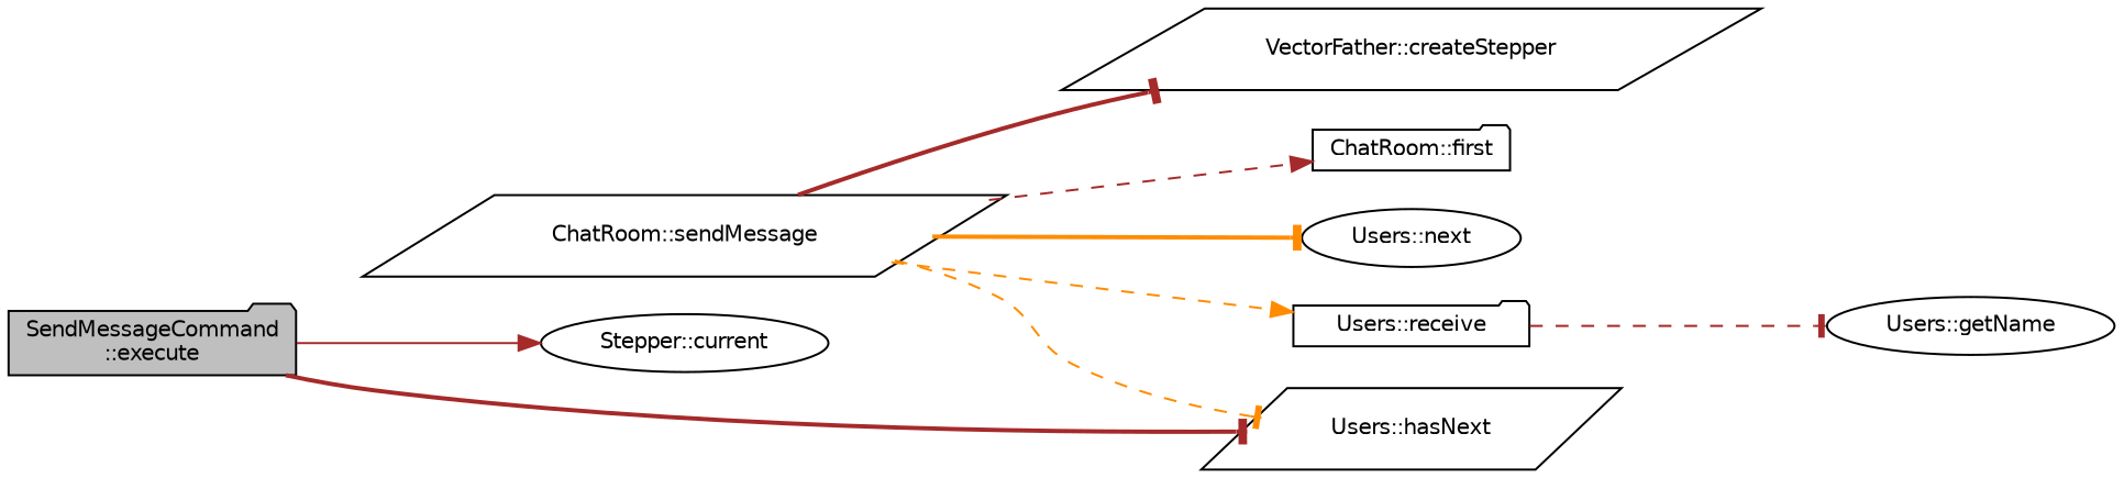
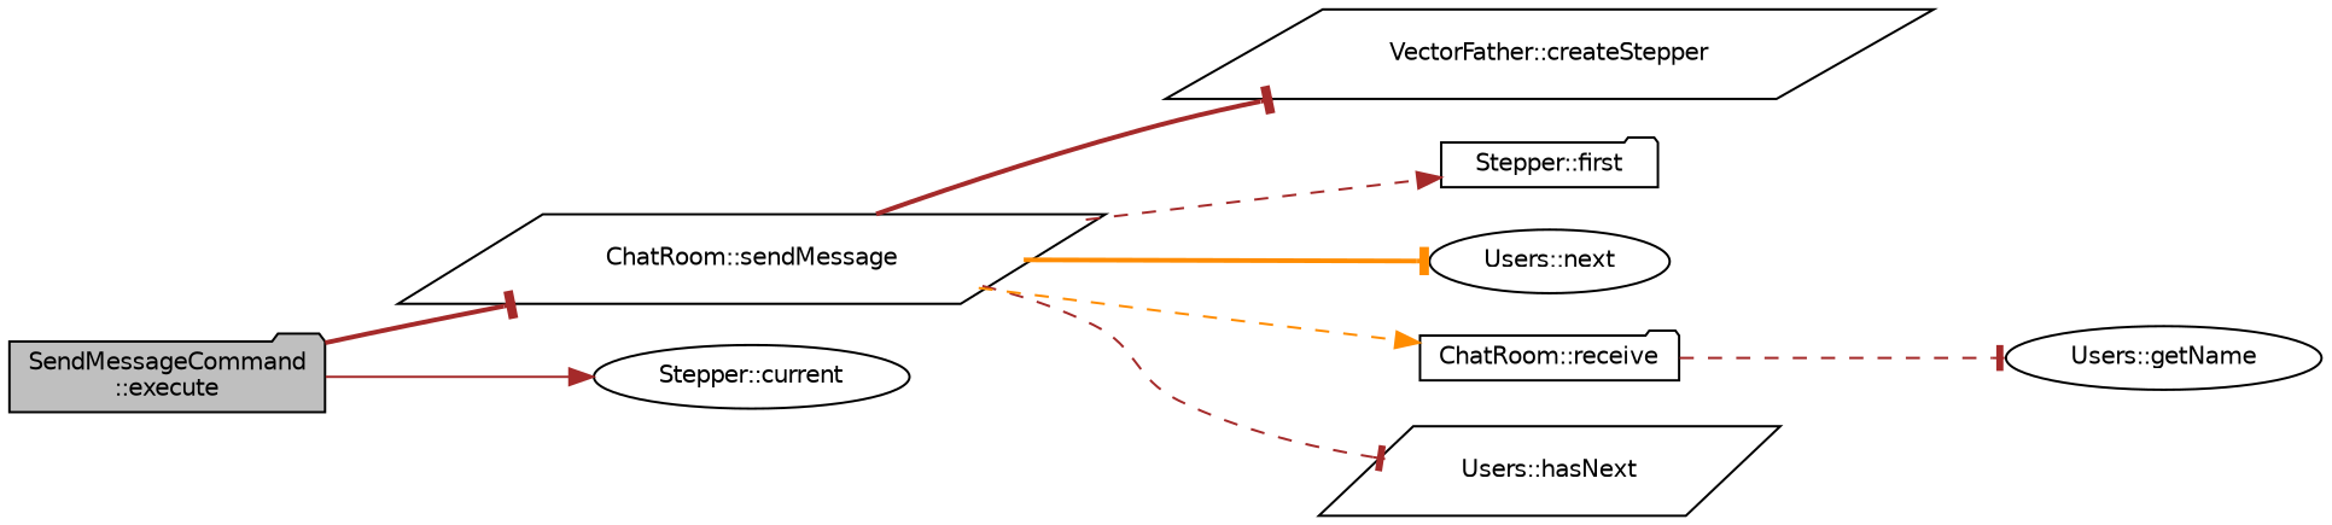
  digraph {
    rankdir=LR
    node [color=black fillcolor=white fontname=Helvetica fontsize=10 shape=folder style=filled]
    edge [arrowhead=tee color=brown fontname=Helvetica fontsize=10 labelfontname=Helvetica labelfontsize=10 style=dashed]
    n1 [fillcolor=grey75 fontcolor=black height=0.2 label="SendMessageCommand\l::execute" width=0.4]
    n2 [height=0.2 label="ChatRoom::sendMessage" shape=parallelogram width=0.4]
    n3 [height=0.2 label="Stepper::current" shape=ellipse width=0.4]
    n4 [height=0.2 label="VectorFather::createStepper" shape=parallelogram width=0.4]
-   n5 [height=0.2 label="ChatRoom::first" width=0.4]
+   n5 [height=0.2 label="Stepper::first" width=0.4]
    n6 [height=0.2 label="Users::hasNext" shape=parallelogram width=0.4]
    n7 [height=0.2 label="Users::next" shape=ellipse width=0.4]
-   n8 [height=0.2 label="Users::receive" width=0.4]
+   n8 [height=0.2 label="ChatRoom::receive" width=0.4]
    n9 [height=0.2 label="Users::getName" shape=ellipse width=0.4]
-   n1 -> n6 [style=bold]
+   n1 -> n2 [style=bold]
    n1 -> n3 [arrowhead=normal style=solid]
    n2 -> n4 [style=bold]
    n2 -> n5 [arrowhead=normal]
-   n2 -> n6 [color=darkorange]
+   n2 -> n6
    n2 -> n7 [color=darkorange style=bold]
    n2 -> n8 [arrowhead=normal color=darkorange]
    n8 -> n9
  }
